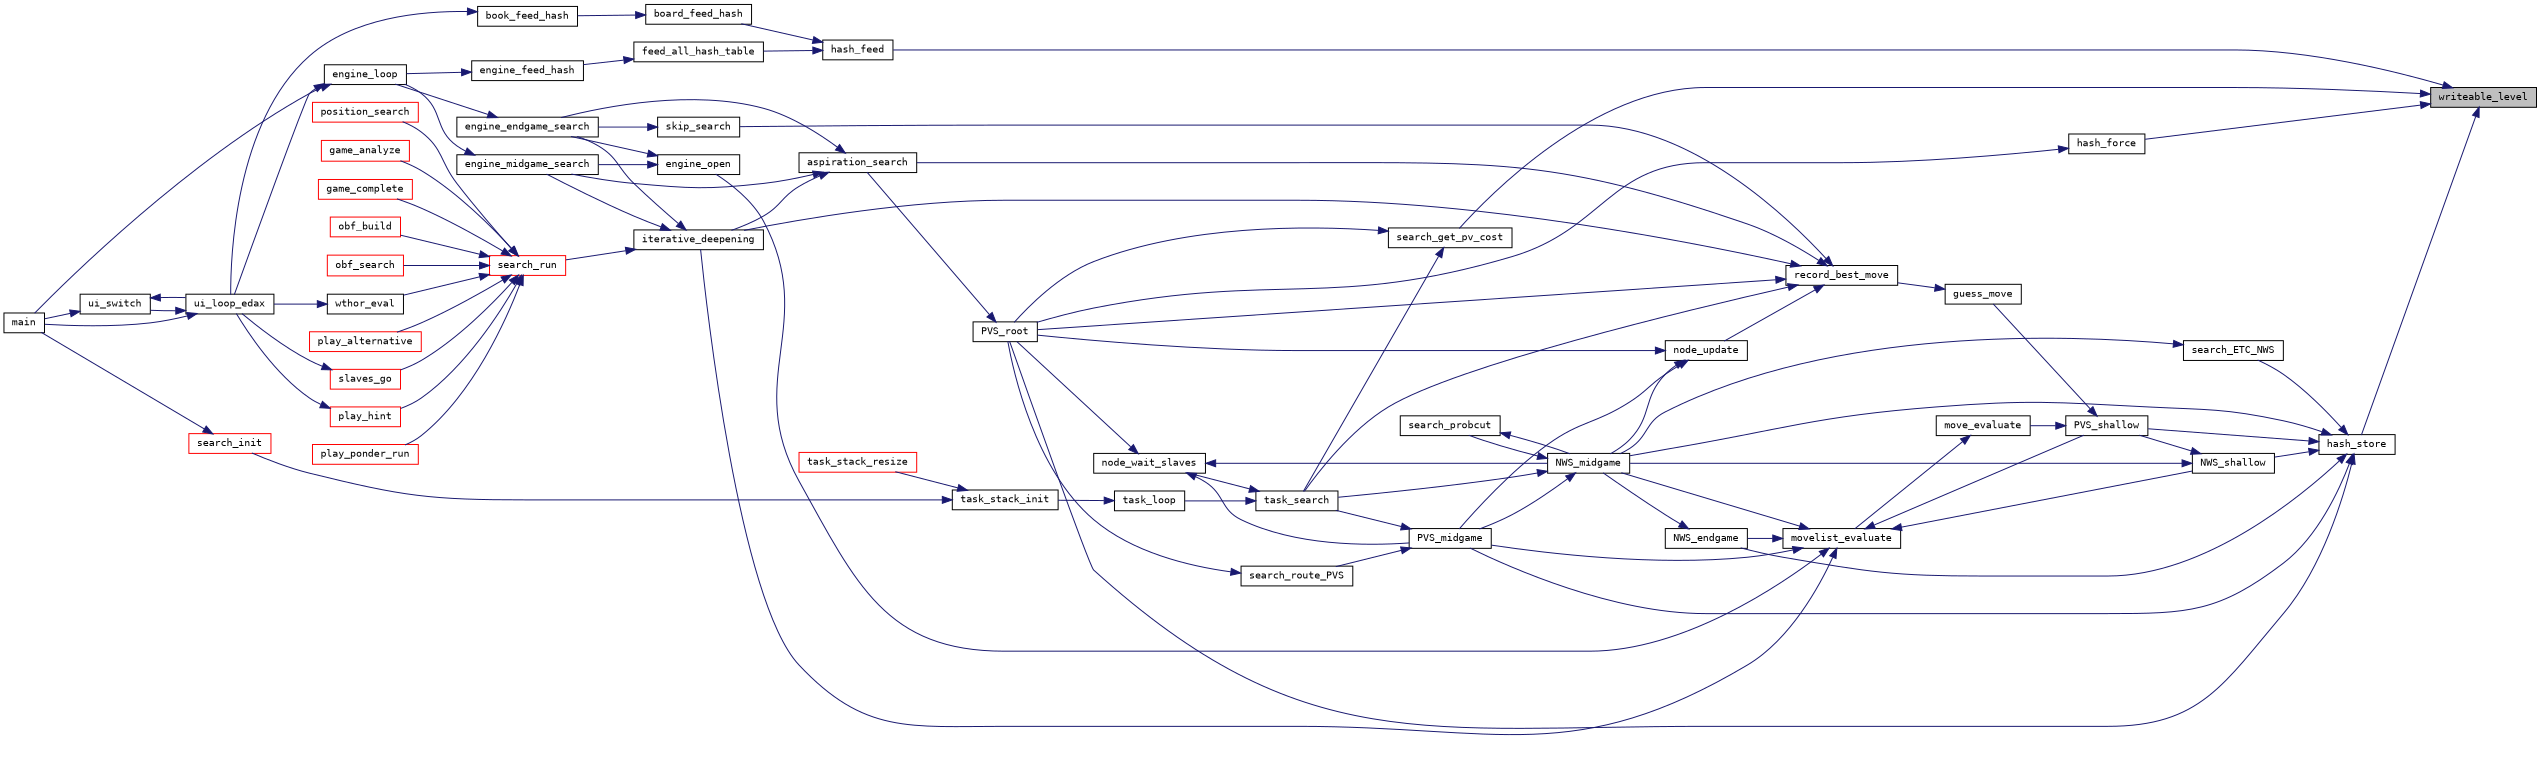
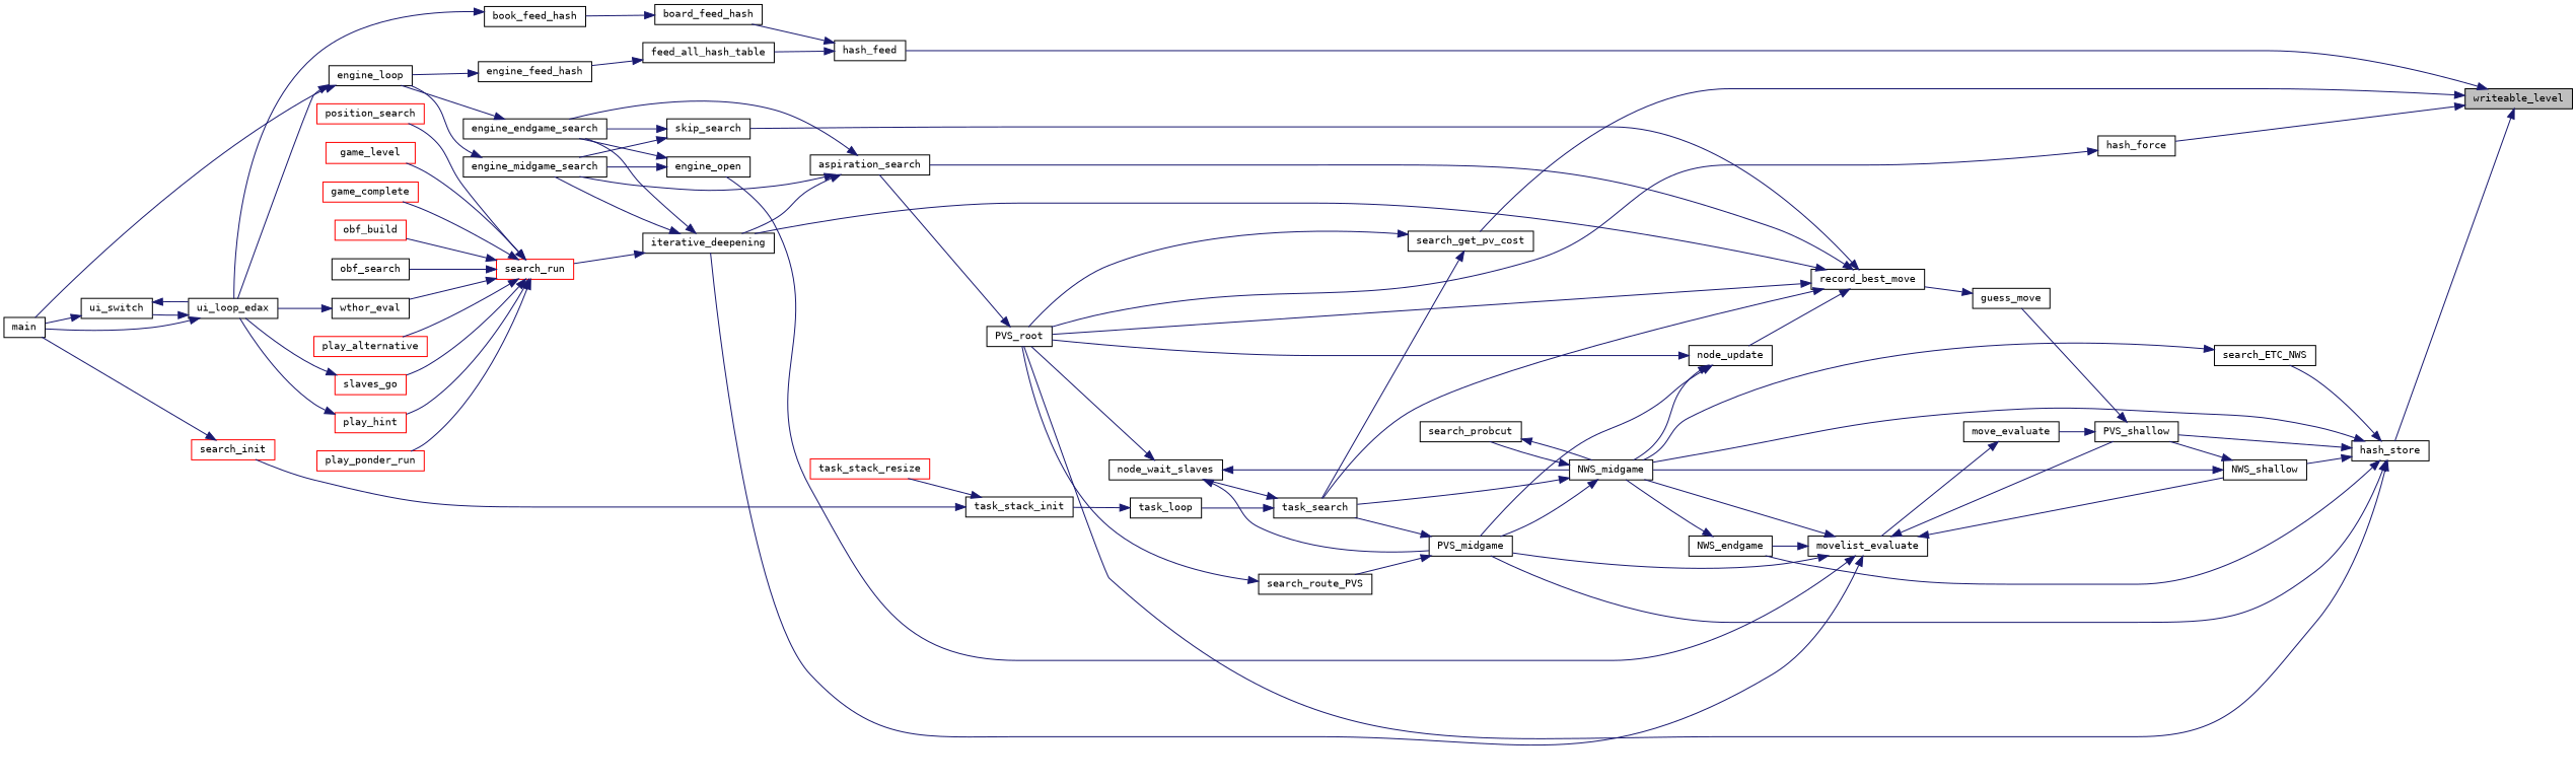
  digraph {
    fontname="DejaVu Sans Mono"
    rankdir=RL
    node [color=black fontname="DejaVu Sans Mono" fontsize=10 shape=record]
    edge [color=midnightblue dir=back fontname="DejaVu Sans Mono" fontsize=10 labelfontname=FreeSans labelfontsize=10 style=solid]
    n1 [fillcolor=grey75 fontcolor=black height=0.2 label=writeable_level style=filled width=0.4]
    n2 [height=0.2 label=hash_feed width=0.4]
    n3 [height=0.2 label=hash_force width=0.4]
    n4 [height=0.2 label=hash_store width=0.4]
    n5 [height=0.2 label=search_get_pv_cost width=0.4]
    n6 [height=0.2 label=board_feed_hash width=0.4]
    n7 [height=0.2 label=feed_all_hash_table width=0.4]
    n8 [height=0.2 label=PVS_root width=0.4]
    n9 [height=0.2 label=NWS_endgame width=0.4]
    n10 [height=0.2 label=NWS_midgame width=0.4]
    n11 [height=0.2 label=PVS_midgame width=0.4]
    n12 [height=0.2 label=NWS_shallow width=0.4]
    n13 [height=0.2 label=PVS_shallow width=0.4]
    n14 [height=0.2 label=search_ETC_NWS width=0.4]
    n15 [height=0.2 label=task_search width=0.4]
    n16 [height=0.2 label=book_feed_hash width=0.4]
    n17 [height=0.2 label=engine_feed_hash width=0.4]
    n18 [height=0.2 label=ui_loop_edax width=0.4]
    n19 [height=0.2 label=main width=0.4]
    n20 [height=0.2 label=ui_switch width=0.4]
    n21 [height=0.2 label=engine_loop width=0.4]
    n22 [height=0.2 label=aspiration_search width=0.4]
    n23 [height=0.2 label=engine_endgame_search width=0.4]
    n24 [height=0.2 label=engine_midgame_search width=0.4]
    n25 [height=0.2 label=iterative_deepening width=0.4]
    n26 [color=red height=0.2 label=search_run width=0.4]
-   n27 [color=red height=0.2 label=game_analyze width=0.4]
+   n27 [color=red height=0.2 label=game_level width=0.4]
    n28 [color=red height=0.2 label=game_complete width=0.4]
    n29 [color=red height=0.2 label=obf_build width=0.4]
-   n30 [color=red height=0.2 label=obf_search width=0.4]
+   n30 [height=0.2 label=obf_search width=0.4]
    n31 [color=red height=0.2 label=play_alternative width=0.4]
    n32 [color=red height=0.2 label=slaves_go width=0.4]
    n33 [color=red height=0.2 label=play_hint width=0.4]
    n34 [color=red height=0.2 label=play_ponder_run width=0.4]
    n35 [color=red height=0.2 label=position_search width=0.4]
    n36 [height=0.2 label=wthor_eval width=0.4]
    n37 [height=0.2 label=search_probcut width=0.4]
    n38 [height=0.2 label=search_route_PVS width=0.4]
    n39 [height=0.2 label=guess_move width=0.4]
    n40 [height=0.2 label=move_evaluate width=0.4]
    n41 [height=0.2 label=node_wait_slaves width=0.4]
    n42 [height=0.2 label=task_loop width=0.4]
    n43 [height=0.2 label=task_stack_init width=0.4]
    n44 [color=red height=0.2 label=search_init width=0.4]
    n45 [color=red height=0.2 label=task_stack_resize width=0.4]
    n46 [height=0.2 label=record_best_move width=0.4]
    n47 [height=0.2 label=movelist_evaluate width=0.4]
    n48 [height=0.2 label=node_update width=0.4]
    n49 [height=0.2 label=skip_search width=0.4]
    n50 [height=0.2 label=engine_open width=0.4]
    n1 -> n2
    n1 -> n3
    n1 -> n4
    n1 -> n5
    n2 -> n6
    n2 -> n7
    n3 -> n8
    n4 -> n8
    n4 -> n9
    n4 -> n10
    n4 -> n11
    n4 -> n12
    n4 -> n13
    n4 -> n14
    n5 -> n8
    n5 -> n15
    n6 -> n16
    n7 -> n17
    n8 -> n22
    n9 -> n10
    n10 -> n11
    n10 -> n15
    n10 -> n37
    n11 -> n15
    n11 -> n38
    n12 -> n10
    n12 -> n13
    n13 -> n39
    n13 -> n40
    n14 -> n10
    n15 -> n41
    n15 -> n42
    n16 -> n18
    n17 -> n21
    n18 -> n19
    n18 -> n20
    n20 -> n18
    n20 -> n19
    n21 -> n18
    n21 -> n19
    n22 -> n23
    n22 -> n24
    n22 -> n25
    n23 -> n21
    n24 -> n21
    n25 -> n23
    n25 -> n24
    n25 -> n26
    n26 -> n27
    n26 -> n28
    n26 -> n29
    n26 -> n30
    n26 -> n31
    n26 -> n32
    n26 -> n33
    n26 -> n34
    n26 -> n35
    n26 -> n36
    n32 -> n18
    n33 -> n18
    n36 -> n18
    n37 -> n10
    n38 -> n8
    n39 -> n46
    n40 -> n47
    n41 -> n8
    n41 -> n10
    n41 -> n11
    n42 -> n43
    n43 -> n44
    n43 -> n45
    n44 -> n19
    n46 -> n8
    n46 -> n15
    n46 -> n22
    n46 -> n25
    n46 -> n48
    n46 -> n49
    n47 -> n9
    n47 -> n10
    n47 -> n11
    n47 -> n12
    n47 -> n13
    n47 -> n25
    n47 -> n50
    n48 -> n8
    n48 -> n10
    n48 -> n11
    n49 -> n23
+   n49 -> n24
    n50 -> n23
    n50 -> n24
  }
